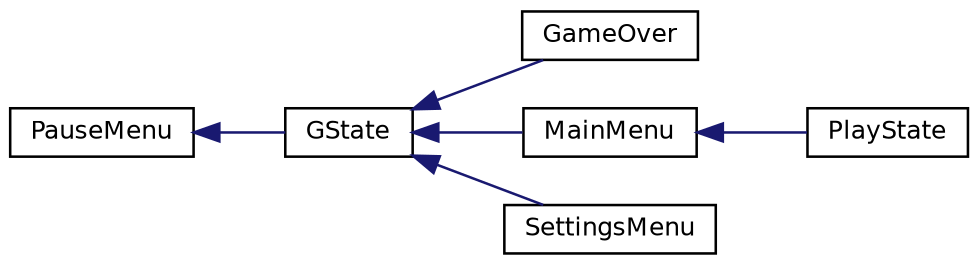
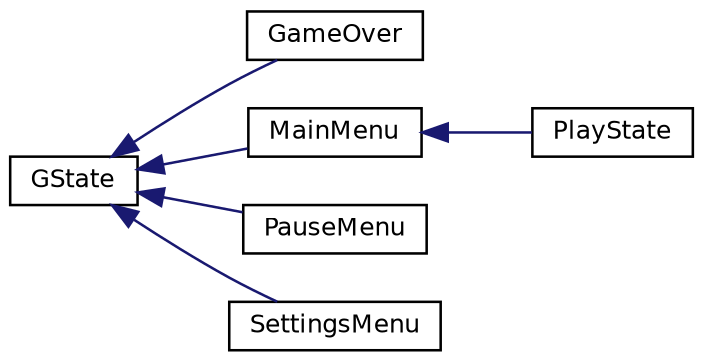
  digraph {
    rankdir=LR
    node [color=black fillcolor=white fontname=Helvetica fontsize=10 shape=record style=filled]
    edge [color=midnightblue dir=back fontname=Helvetica fontsize=10 labelfontname=Helvetica labelfontsize=10 style=solid]
    n1 [height=0.2 label=GState width=0.4]
    n2 [height=0.2 label=GameOver width=0.4]
    n3 [height=0.2 label=MainMenu width=0.4]
    n4 [height=0.2 label=PauseMenu width=0.4]
    n5 [height=0.2 label=SettingsMenu width=0.4]
    n6 [height=0.2 label=PlayState width=0.4]
    n1 -> n2
    n1 -> n3
-   n4 -> n1
+   n1 -> n4
    n1 -> n5
    n3 -> n6
  }
